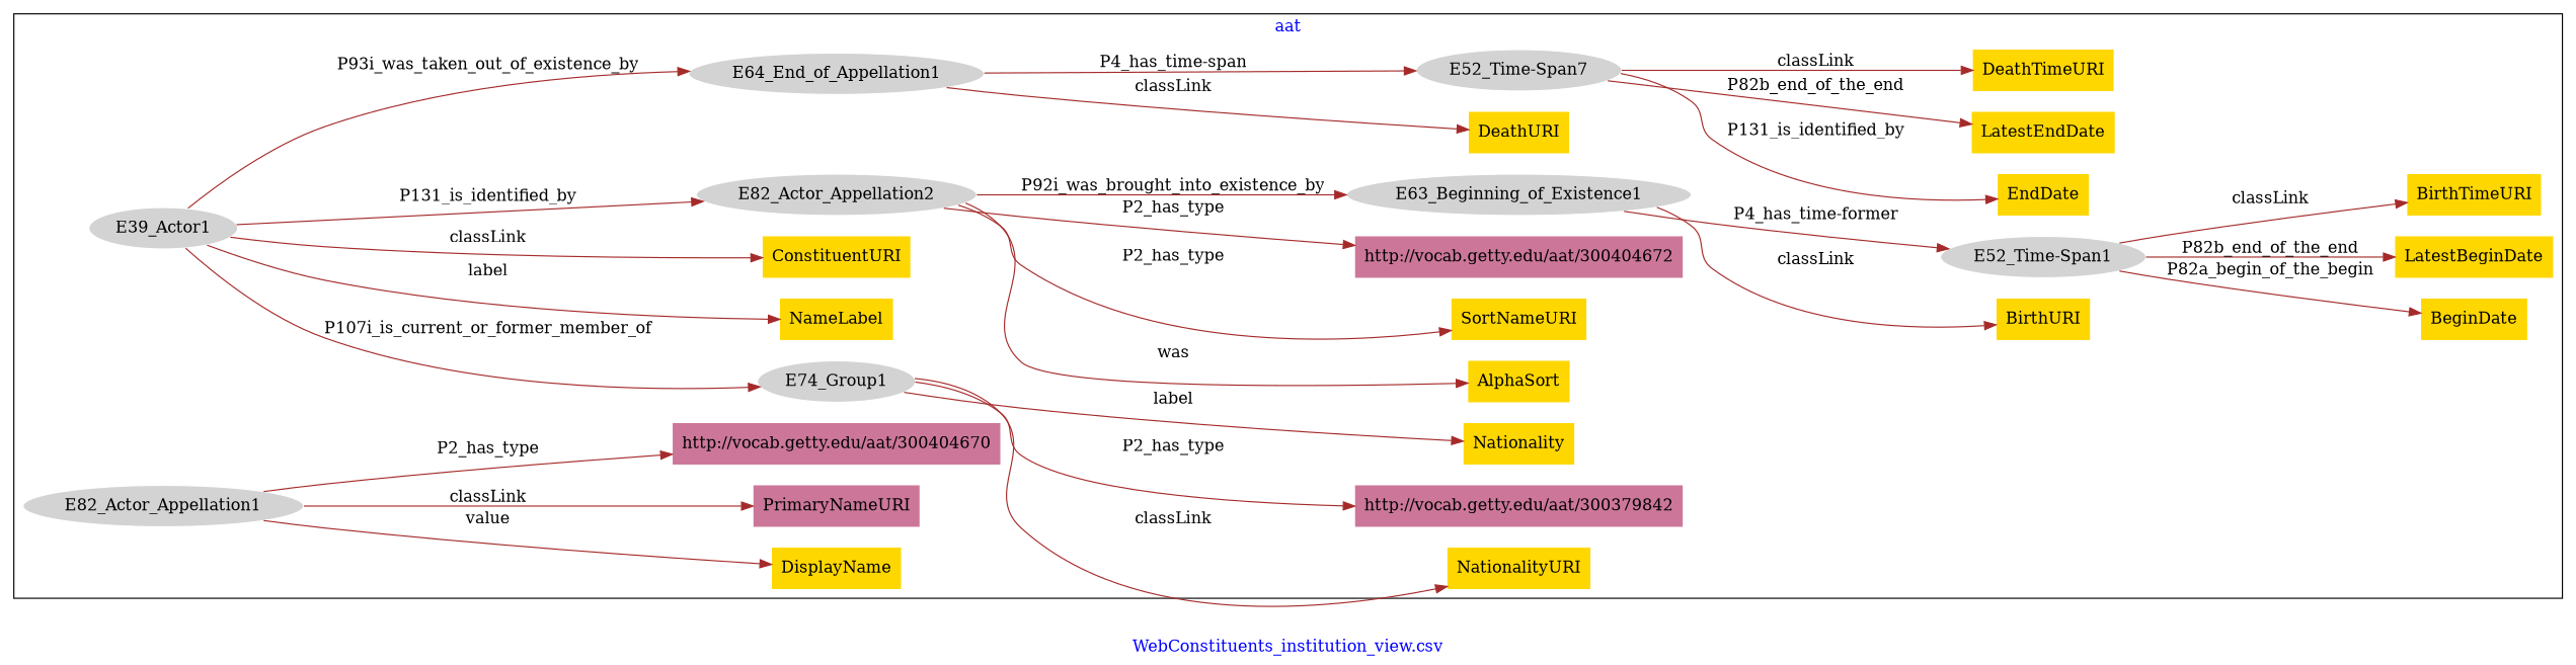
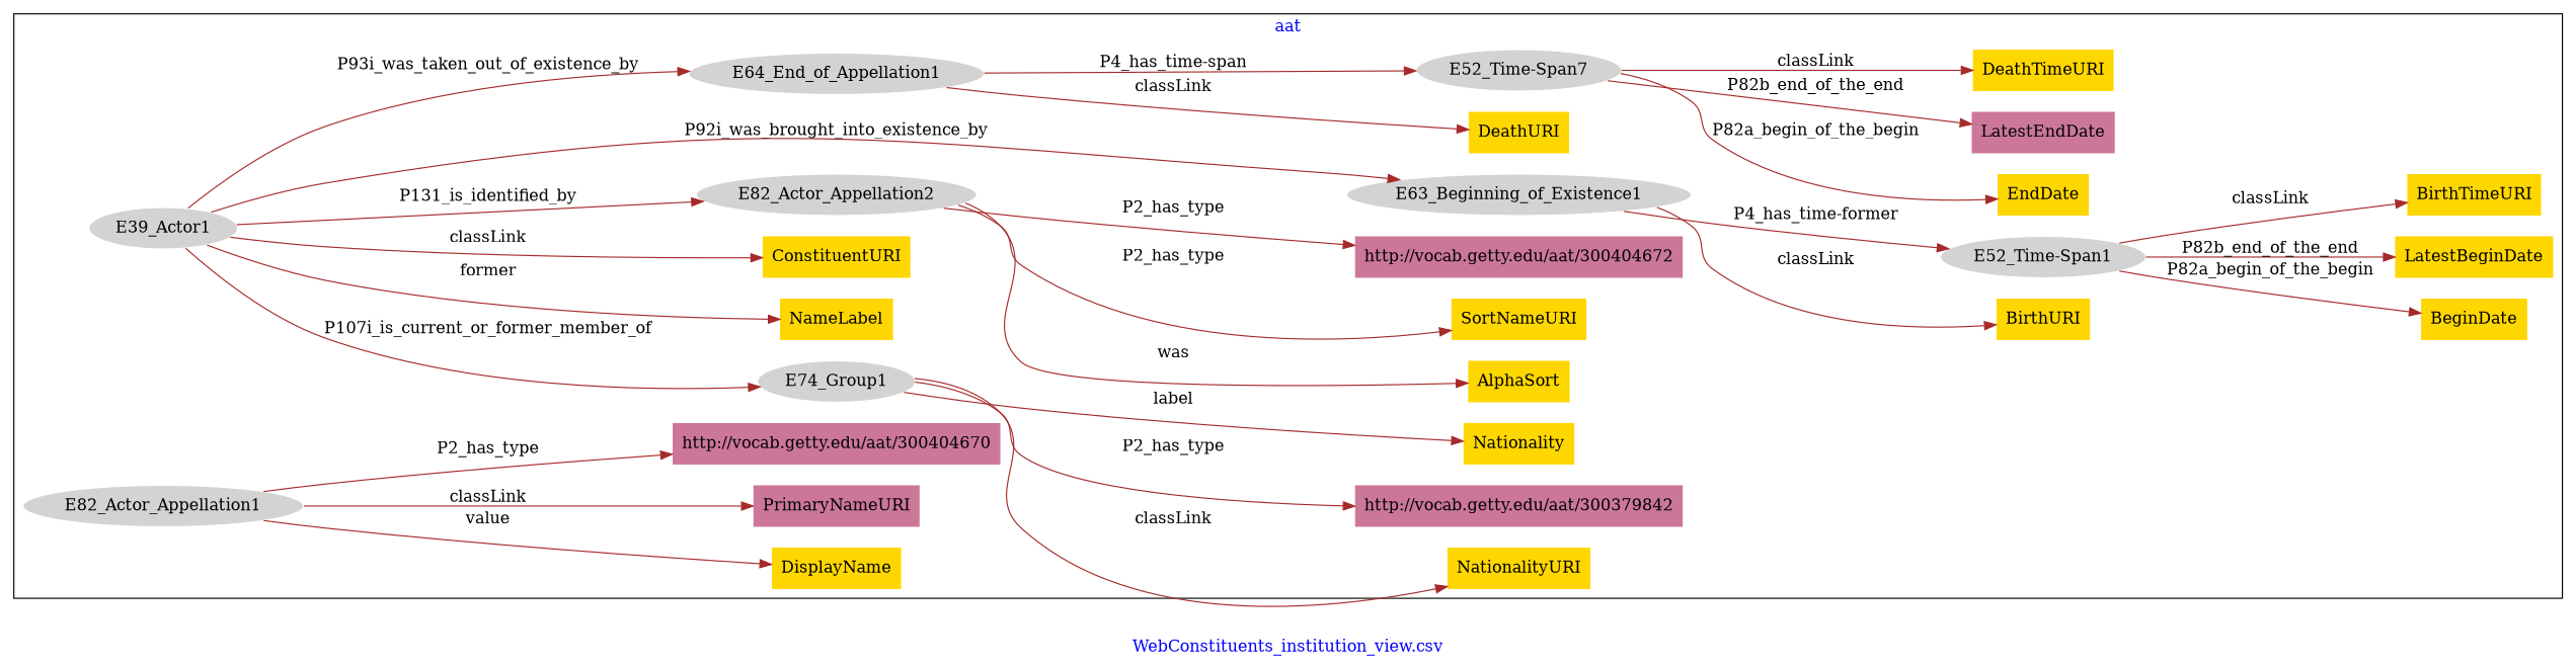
  digraph {
    fontcolor=blue
    label="WebConstituents_institution_view.csv"
    rankdir=LR
    remincross=true
    node [fillcolor=gold style=filled shape=plaintext]
    edge [color=brown fontcolor=black]
    n1 [color=white fillcolor=lightgray label=E39_Actor1 shape=""]
    n2 [color=white fillcolor=lightgray label=E63_Beginning_of_Existence1 shape=""]
    n3 [color=white fillcolor=lightgray label=E64_End_of_Appellation1 shape=""]
    n4 [color=white fillcolor=lightgray label=E74_Group1 shape=""]
    n5 [color=white fillcolor=lightgray label=E82_Actor_Appellation1 shape=""]
    n6 [color=white fillcolor=lightgray label=E82_Actor_Appellation2 shape=""]
    n7 [color=white fillcolor=lightgray label="E52_Time-Span1" shape=""]
    n8 [color=white fillcolor=lightgray label="E52_Time-Span7" shape=""]
    n9 [label=EndDate]
    n10 [label=Nationality]
    n11 [label=NationalityURI]
    n12 [label=NameLabel]
    n13 [label=DeathURI]
    n14 [label=ConstituentURI]
-   n15 [label=LatestEndDate]
+   n15 [fillcolor="#CC7799" label=LatestEndDate]
    n16 [label=AlphaSort]
    n17 [label=DisplayName]
    n18 [label=BeginDate]
    n19 [label=DeathTimeURI]
    n20 [fillcolor="#CC7799" label=PrimaryNameURI]
    n21 [label=LatestBeginDate]
    n22 [label=BirthURI]
    n23 [label=SortNameURI]
    n24 [label=BirthTimeURI]
    n25 [fillcolor="#CC7799" label="http://vocab.getty.edu/aat/300379842"]
    n26 [fillcolor="#CC7799" label="http://vocab.getty.edu/aat/300404670"]
    n27 [fillcolor="#CC7799" label="http://vocab.getty.edu/aat/300404672"]
    subgraph cluster_1 {
      label=aat
      n1
      n2
      n3
      n4
      n5
      n6
      n7
      n8
      n9
      n10
      n11
      n12
      n13
      n14
      n15
      n16
      n17
      n18
      n19
      n20
      n21
      n22
      n23
      n24
      n25
      n26
      n27
    }
-   n6 -> n2 [label=P92i_was_brought_into_existence_by]
+   n1 -> n2 [label=P92i_was_brought_into_existence_by]
    n1 -> n3 [label=P93i_was_taken_out_of_existence_by]
    n1 -> n4 [label=P107i_is_current_or_former_member_of]
    n1 -> n6 [label=P131_is_identified_by]
-   n1 -> n12 [label=label]
+   n1 -> n12 [label=former]
    n1 -> n14 [label=classLink]
    n2 -> n7 [label="P4_has_time-former"]
    n2 -> n22 [label=classLink]
    n3 -> n8 [label="P4_has_time-span"]
    n3 -> n13 [label=classLink]
    n4 -> n10 [label=label]
    n4 -> n11 [label=classLink]
    n4 -> n25 [label=P2_has_type]
    n5 -> n17 [label=value]
    n5 -> n20 [label=classLink]
    n5 -> n26 [label=P2_has_type]
    n6 -> n16 [label=was]
    n6 -> n23 [label=P2_has_type]
    n6 -> n27 [label=P2_has_type]
    n7 -> n18 [label=P82a_begin_of_the_begin]
    n7 -> n21 [label=P82b_end_of_the_end]
    n7 -> n24 [label=classLink]
-   n8 -> n9 [label=P131_is_identified_by]
+   n8 -> n9 [label=P82a_begin_of_the_begin]
    n8 -> n15 [label=P82b_end_of_the_end]
    n8 -> n19 [label=classLink]
  }
